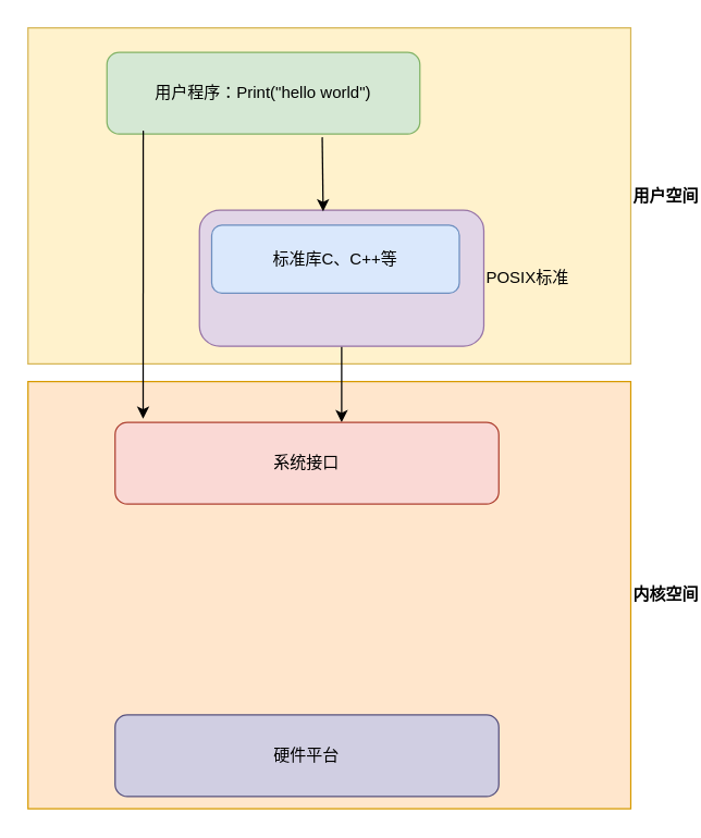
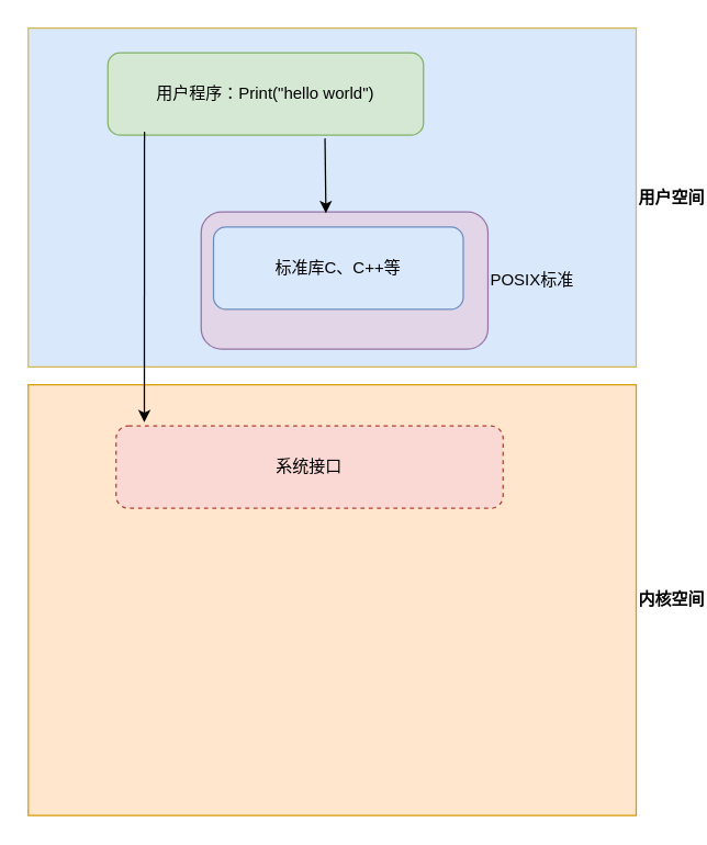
  <mxCell id="0" />
  <mxCell id="1" parent="0" />
  <mxCell id="2" value="&lt;b&gt;内核空间&lt;/b&gt;" style="rounded=0;whiteSpace=wrap;html=1;labelPosition=right;verticalLabelPosition=middle;align=left;verticalAlign=middle;fillColor=#ffe6cc;strokeColor=#d79b00;" vertex="1" parent="1"><mxGeometry x="20" y="280" width="443" height="314" as="geometry" /></mxCell>
- <mxCell id="3" value="&lt;b&gt;用户空间&lt;/b&gt;" style="rounded=0;whiteSpace=wrap;html=1;labelPosition=right;verticalLabelPosition=middle;align=left;verticalAlign=middle;fillColor=#fff2cc;strokeColor=#d6b656;" vertex="1" parent="1"><mxGeometry x="20" y="20" width="443" height="247" as="geometry" /></mxCell>
- <mxCell id="4" style="edgeStyle=orthogonalEdgeStyle;rounded=0;orthogonalLoop=1;jettySize=auto;html=1;" edge="1" parent="1" source="5" target="8"><mxGeometry relative="1" as="geometry"><Array as="points"><mxPoint x="251" y="282" /><mxPoint x="251" y="282" /></Array></mxGeometry></mxCell>
+ <mxCell id="3" value="&lt;b&gt;用户空间&lt;/b&gt;" style="rounded=0;whiteSpace=wrap;html=1;labelPosition=right;verticalLabelPosition=middle;align=left;verticalAlign=middle;fillColor=#dae8fc;strokeColor=#d6b656;" vertex="1" parent="1"><mxGeometry x="20" y="20" width="443" height="247" as="geometry" /></mxCell>
  <mxCell id="5" value="POSIX标准" style="rounded=1;whiteSpace=wrap;html=1;labelPosition=right;verticalLabelPosition=middle;align=left;verticalAlign=middle;fillColor=#e1d5e7;strokeColor=#9673a6;" vertex="1" parent="1"><mxGeometry x="146" y="154" width="209" height="100" as="geometry" /></mxCell>
  <mxCell id="6" value="用户程序：Print(&quot;hello world&quot;)" style="rounded=1;whiteSpace=wrap;html=1;fillColor=#d5e8d4;strokeColor=#82b366;" vertex="1" parent="1"><mxGeometry x="78" y="38" width="230" height="60" as="geometry" /></mxCell>
- <mxCell id="7" value="标准库C、C++等" style="rounded=1;whiteSpace=wrap;html=1;fillColor=#dae8fc;strokeColor=#6c8ebf;" vertex="1" parent="1"><mxGeometry x="155" y="165" width="182" height="50" as="geometry" /></mxCell>
- <mxCell id="8" value="系统接口" style="rounded=1;whiteSpace=wrap;html=1;fillColor=#fad9d5;strokeColor=#ae4132;" vertex="1" parent="1"><mxGeometry x="84" y="310" width="282" height="60" as="geometry" /></mxCell>
- <mxCell id="9" value="硬件平台" style="rounded=1;whiteSpace=wrap;html=1;fillColor=#d0cee2;strokeColor=#56517e;" vertex="1" parent="1"><mxGeometry x="84" y="525" width="282" height="60" as="geometry" /></mxCell>
+ <mxCell id="7" value="标准库C、C++等" style="rounded=1;whiteSpace=wrap;html=1;fillColor=#dae8fc;strokeColor=#6c8ebf;" vertex="1" parent="1"><mxGeometry x="155" y="165" width="182" height="60" as="geometry" /></mxCell>
+ <mxCell id="8" value="系统接口" style="rounded=1;whiteSpace=wrap;html=1;fillColor=#fad9d5;strokeColor=#ae4132;dashed=1;" vertex="1" parent="1"><mxGeometry x="84" y="310" width="282" height="60" as="geometry" /></mxCell>
  <mxCell id="10" value="" style="endArrow=classic;html=1;rounded=0;exitX=0.116;exitY=0.96;exitDx=0;exitDy=0;exitPerimeter=0;entryX=0.073;entryY=-0.045;entryDx=0;entryDy=0;entryPerimeter=0;" edge="1" parent="1" source="6" target="8"><mxGeometry width="50" height="50" relative="1" as="geometry"><mxPoint x="74" y="176" as="sourcePoint" /><mxPoint x="105" y="281" as="targetPoint" /></mxGeometry></mxCell>
  <mxCell id="11" value="" style="endArrow=classic;html=1;rounded=0;exitX=0.688;exitY=1.04;exitDx=0;exitDy=0;exitPerimeter=0;entryX=0.435;entryY=0.009;entryDx=0;entryDy=0;entryPerimeter=0;" edge="1" parent="1" source="6" target="5"><mxGeometry width="50" height="50" relative="1" as="geometry"><mxPoint x="242" y="156" as="sourcePoint" /><mxPoint x="292" y="106" as="targetPoint" /></mxGeometry></mxCell>
